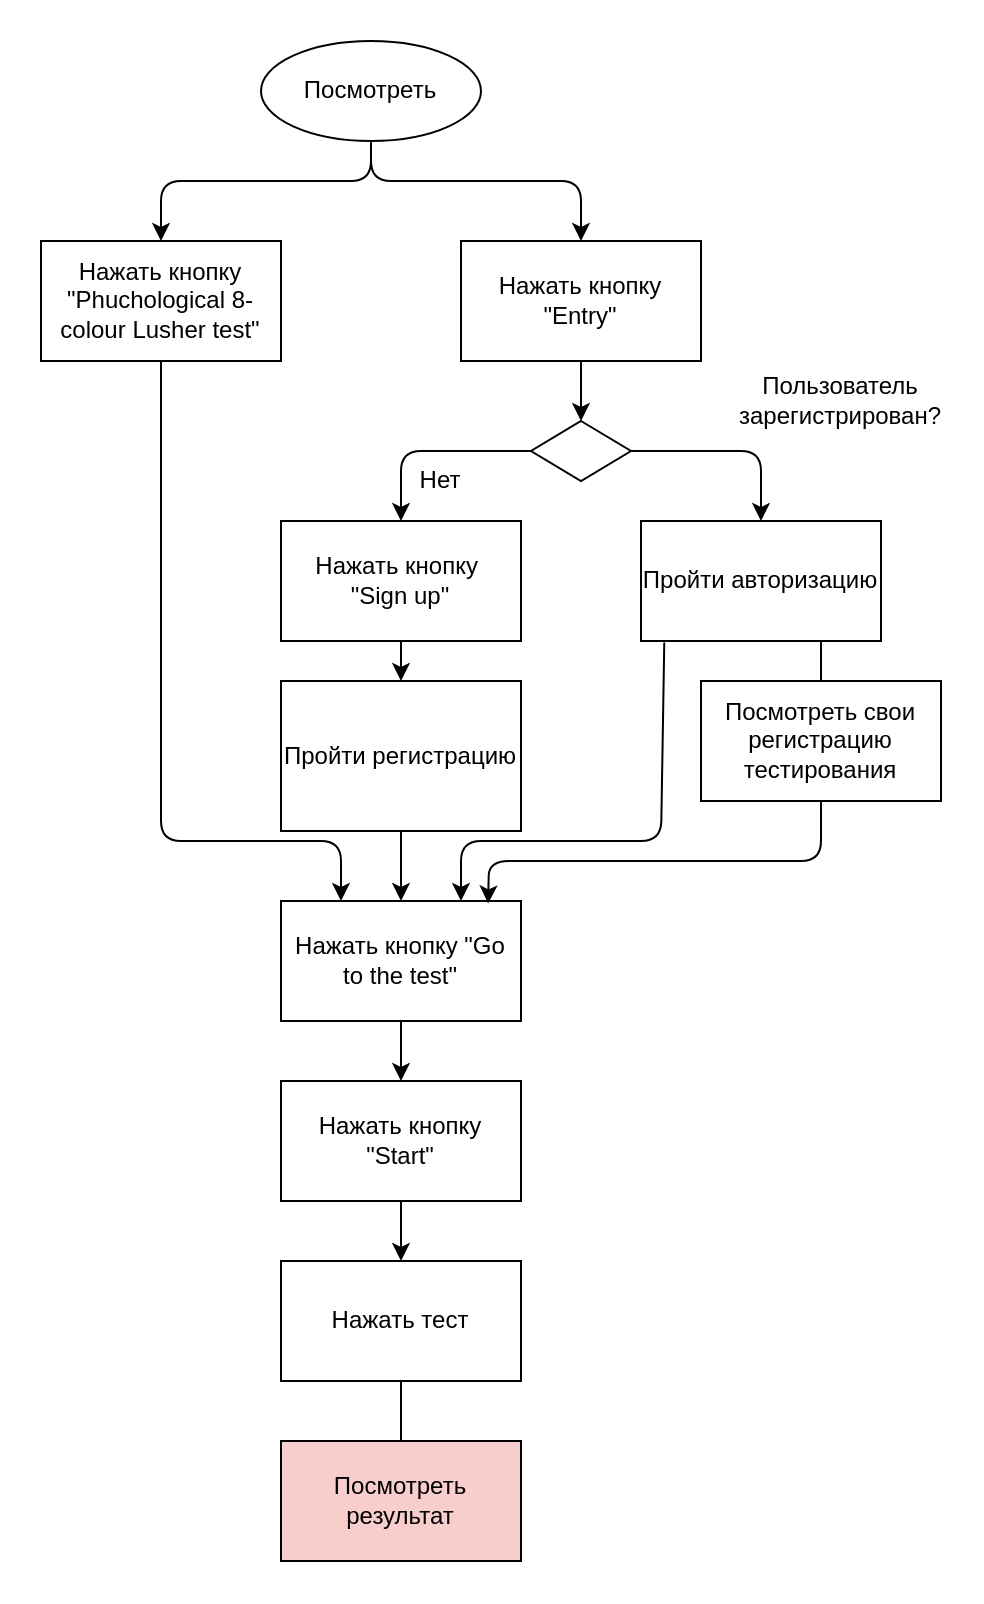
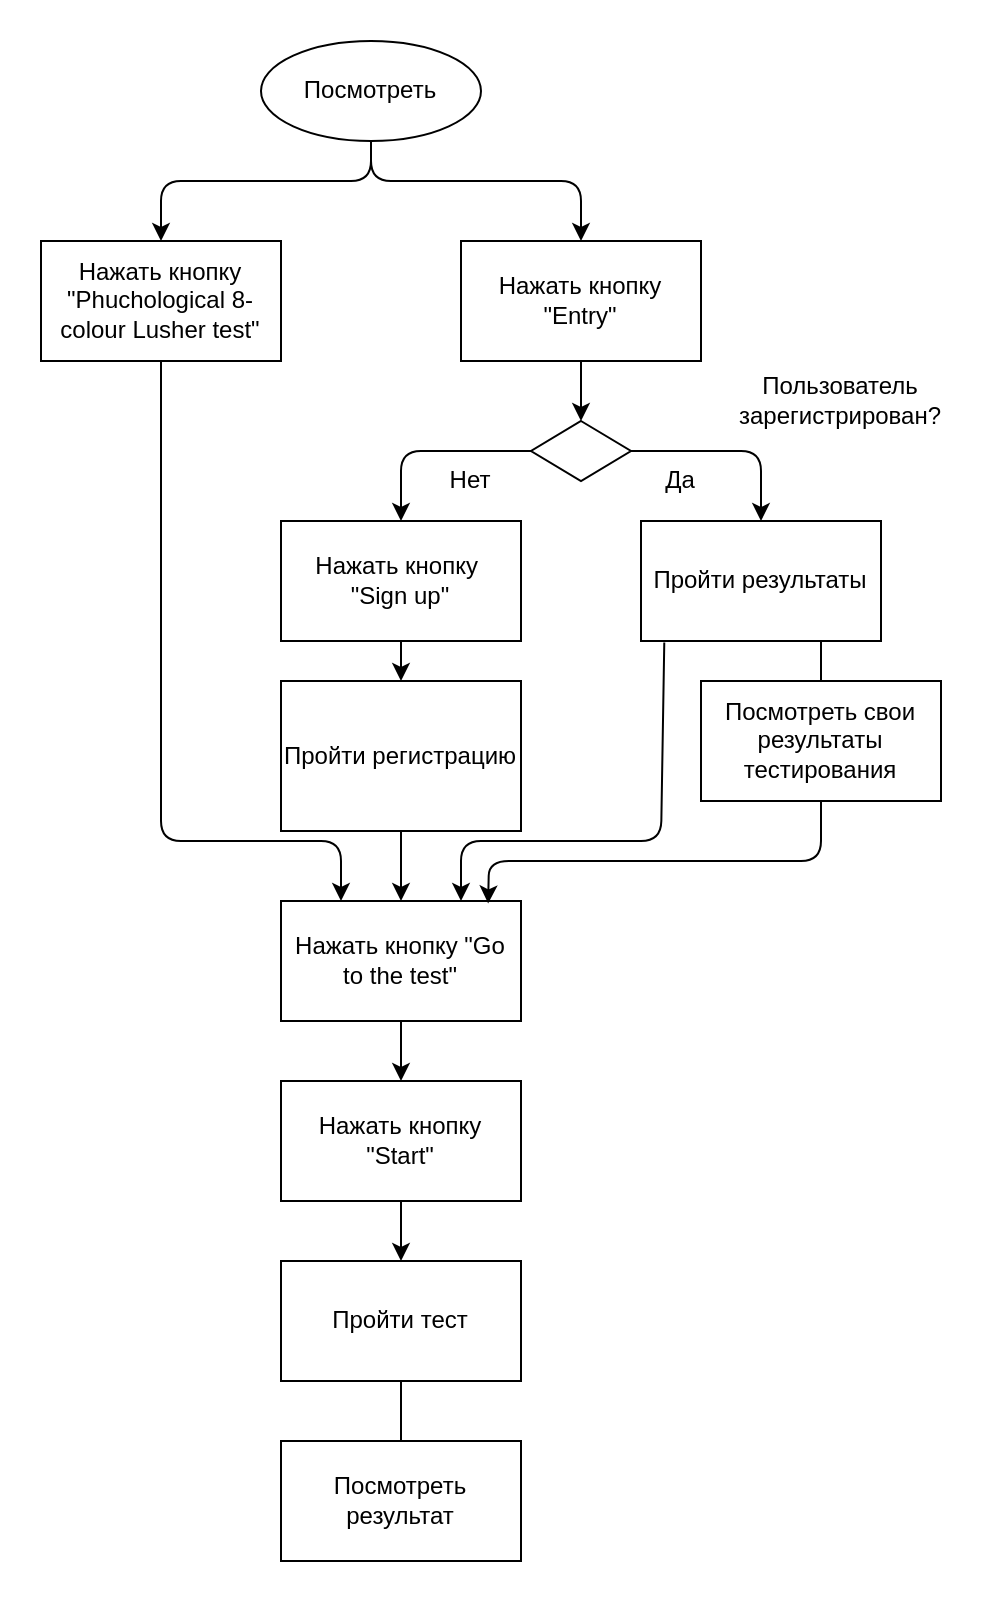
  <mxCell id="0" />
  <mxCell id="1" parent="0" />
  <mxCell id="2" value="Посмотреть" style="ellipse;whiteSpace=wrap;html=1;" vertex="1" parent="1"><mxGeometry x="130" y="20" width="110" height="50" as="geometry" /></mxCell>
  <mxCell id="3" value="Нажать кнопку &quot;Phuchological 8-colour Lusher test&quot;" style="rounded=0;whiteSpace=wrap;html=1;" vertex="1" parent="1"><mxGeometry x="20" y="120" width="120" height="60" as="geometry" /></mxCell>
  <mxCell id="4" value="Нажать кнопку &quot;Entry&quot;" style="rounded=0;whiteSpace=wrap;html=1;" vertex="1" parent="1"><mxGeometry x="230" y="120" width="120" height="60" as="geometry" /></mxCell>
  <mxCell id="5" value="" style="rhombus;whiteSpace=wrap;html=1;" vertex="1" parent="1"><mxGeometry x="265" y="210" width="50" height="30" as="geometry" /></mxCell>
  <mxCell id="6" value="" style="endArrow=classic;html=1;entryX=0.5;entryY=0;entryDx=0;entryDy=0;exitX=0.5;exitY=1;exitDx=0;exitDy=0;" edge="1" parent="1" source="4" target="5"><mxGeometry width="50" height="50" relative="1" as="geometry"><mxPoint x="180" y="230" as="sourcePoint" /><mxPoint x="230" y="180" as="targetPoint" /></mxGeometry></mxCell>
  <mxCell id="7" value="Пользователь зарегистрирован?" style="text;html=1;strokeColor=none;fillColor=none;align=center;verticalAlign=middle;whiteSpace=wrap;rounded=0;" vertex="1" parent="1"><mxGeometry x="400" y="190" width="40" height="20" as="geometry" /></mxCell>
  <mxCell id="8" value="Нажать кнопку&amp;nbsp;&lt;br&gt;&quot;Sign up&quot;" style="rounded=0;whiteSpace=wrap;html=1;" vertex="1" parent="1"><mxGeometry x="140" y="260" width="120" height="60" as="geometry" /></mxCell>
  <mxCell id="9" value="" style="endArrow=classic;html=1;exitX=0;exitY=0.5;exitDx=0;exitDy=0;entryX=0.5;entryY=0;entryDx=0;entryDy=0;" edge="1" parent="1" source="5" target="8"><mxGeometry width="50" height="50" relative="1" as="geometry"><mxPoint x="180" y="210" as="sourcePoint" /><mxPoint x="230" y="160" as="targetPoint" /><Array as="points"><mxPoint x="200" y="225" /></Array></mxGeometry></mxCell>
- <mxCell id="11" value="Пройти авторизацию" style="rounded=0;whiteSpace=wrap;html=1;" vertex="1" parent="1"><mxGeometry x="320" y="260" width="120" height="60" as="geometry" /></mxCell>
+ <mxCell id="10" value="Да" style="text;html=1;strokeColor=none;fillColor=none;align=center;verticalAlign=middle;whiteSpace=wrap;rounded=0;" vertex="1" parent="1"><mxGeometry x="320" y="230" width="40" height="20" as="geometry" /></mxCell>
+ <mxCell id="11" value="Пройти результаты" style="rounded=0;whiteSpace=wrap;html=1;" vertex="1" parent="1"><mxGeometry x="320" y="260" width="120" height="60" as="geometry" /></mxCell>
  <mxCell id="12" value="" style="endArrow=classic;html=1;exitX=1;exitY=0.5;exitDx=0;exitDy=0;entryX=0.5;entryY=0;entryDx=0;entryDy=0;" edge="1" parent="1" source="5" target="11"><mxGeometry width="50" height="50" relative="1" as="geometry"><mxPoint x="180" y="310" as="sourcePoint" /><mxPoint x="230" y="260" as="targetPoint" /><Array as="points"><mxPoint x="380" y="225" /></Array></mxGeometry></mxCell>
- <mxCell id="13" value="Нет" style="text;html=1;strokeColor=none;fillColor=none;align=center;verticalAlign=middle;whiteSpace=wrap;rounded=0;" vertex="1" parent="1"><mxGeometry x="200" y="230" width="40" height="20" as="geometry" /></mxCell>
+ <mxCell id="13" value="Нет" style="text;html=1;strokeColor=none;fillColor=none;align=center;verticalAlign=middle;whiteSpace=wrap;rounded=0;" vertex="1" parent="1"><mxGeometry x="215" y="230" width="40" height="20" as="geometry" /></mxCell>
  <mxCell id="14" value="Нажать кнопку &quot;Go to the test&quot;" style="rounded=0;whiteSpace=wrap;html=1;" vertex="1" parent="1"><mxGeometry x="140" y="450" width="120" height="60" as="geometry" /></mxCell>
  <mxCell id="15" value="Нажать кнопку &quot;Start&quot;" style="rounded=0;whiteSpace=wrap;html=1;" vertex="1" parent="1"><mxGeometry x="140" y="540" width="120" height="60" as="geometry" /></mxCell>
- <mxCell id="16" value="Нажать тест" style="rounded=0;whiteSpace=wrap;html=1;" vertex="1" parent="1"><mxGeometry x="140" y="630" width="120" height="60" as="geometry" /></mxCell>
- <mxCell id="17" value="Посмотреть результат" style="rounded=0;whiteSpace=wrap;html=1;fillColor=#f8cecc;" vertex="1" parent="1"><mxGeometry x="140" y="720" width="120" height="60" as="geometry" /></mxCell>
+ <mxCell id="16" value="Пройти тест" style="rounded=0;whiteSpace=wrap;html=1;" vertex="1" parent="1"><mxGeometry x="140" y="630" width="120" height="60" as="geometry" /></mxCell>
+ <mxCell id="17" value="Посмотреть результат" style="rounded=0;whiteSpace=wrap;html=1;" vertex="1" parent="1"><mxGeometry x="140" y="720" width="120" height="60" as="geometry" /></mxCell>
  <mxCell id="18" value="" style="endArrow=classic;html=1;exitX=0.5;exitY=1;exitDx=0;exitDy=0;" edge="1" parent="1" source="14" target="15"><mxGeometry width="50" height="50" relative="1" as="geometry"><mxPoint x="320" y="720" as="sourcePoint" /><mxPoint x="370" y="670" as="targetPoint" /></mxGeometry></mxCell>
  <mxCell id="19" value="" style="endArrow=classic;html=1;exitX=0.5;exitY=1;exitDx=0;exitDy=0;" edge="1" parent="1" source="15" target="16"><mxGeometry width="50" height="50" relative="1" as="geometry"><mxPoint x="320" y="720" as="sourcePoint" /><mxPoint x="370" y="670" as="targetPoint" /></mxGeometry></mxCell>
  <mxCell id="20" value="" style="endArrow=none;html=1;exitX=0.5;exitY=1;exitDx=0;exitDy=0;entryX=0.5;entryY=0;entryDx=0;entryDy=0;" edge="1" parent="1" source="16" target="17"><mxGeometry width="50" height="50" relative="1" as="geometry"><mxPoint x="320" y="720" as="sourcePoint" /><mxPoint x="370" y="670" as="targetPoint" /></mxGeometry></mxCell>
  <mxCell id="21" value="" style="endArrow=classic;html=1;exitX=0.5;exitY=1;exitDx=0;exitDy=0;entryX=0.5;entryY=0;entryDx=0;entryDy=0;" edge="1" parent="1" source="2" target="4"><mxGeometry width="50" height="50" relative="1" as="geometry"><mxPoint x="180" y="180" as="sourcePoint" /><mxPoint x="230" y="130" as="targetPoint" /><Array as="points"><mxPoint x="185" y="90" /><mxPoint x="290" y="90" /></Array></mxGeometry></mxCell>
  <mxCell id="22" value="" style="endArrow=classic;html=1;exitX=0.5;exitY=1;exitDx=0;exitDy=0;entryX=0.5;entryY=0;entryDx=0;entryDy=0;" edge="1" parent="1" source="2" target="3"><mxGeometry width="50" height="50" relative="1" as="geometry"><mxPoint x="180" y="180" as="sourcePoint" /><mxPoint x="230" y="130" as="targetPoint" /><Array as="points"><mxPoint x="185" y="90" /><mxPoint x="80" y="90" /></Array></mxGeometry></mxCell>
  <mxCell id="23" value="" style="endArrow=classic;html=1;exitX=0.5;exitY=1;exitDx=0;exitDy=0;entryX=0.25;entryY=0;entryDx=0;entryDy=0;" edge="1" parent="1" source="3" target="14"><mxGeometry width="50" height="50" relative="1" as="geometry"><mxPoint x="180" y="280" as="sourcePoint" /><mxPoint x="170" y="430" as="targetPoint" /><Array as="points"><mxPoint x="80" y="420" /><mxPoint x="130" y="420" /><mxPoint x="170" y="420" /></Array></mxGeometry></mxCell>
  <mxCell id="24" value="" style="endArrow=classic;html=1;exitX=0.5;exitY=1;exitDx=0;exitDy=0;entryX=0.5;entryY=0;entryDx=0;entryDy=0;" edge="1" parent="1" source="26" target="14"><mxGeometry width="50" height="50" relative="1" as="geometry"><mxPoint x="180" y="480" as="sourcePoint" /><mxPoint x="230" y="430" as="targetPoint" /><Array as="points"><mxPoint x="200" y="390" /></Array></mxGeometry></mxCell>
  <mxCell id="25" value="" style="endArrow=classic;html=1;exitX=0.097;exitY=1.013;exitDx=0;exitDy=0;entryX=0.75;entryY=0;entryDx=0;entryDy=0;exitPerimeter=0;" edge="1" parent="1" source="11" target="14"><mxGeometry width="50" height="50" relative="1" as="geometry"><mxPoint x="180" y="380" as="sourcePoint" /><mxPoint x="230" y="330" as="targetPoint" /><Array as="points"><mxPoint x="330" y="420" /><mxPoint x="230" y="420" /></Array></mxGeometry></mxCell>
  <mxCell id="26" value="Пройти регистрацию" style="rounded=0;whiteSpace=wrap;html=1;" vertex="1" parent="1"><mxGeometry x="140" y="340" width="120" height="75" as="geometry" /></mxCell>
  <mxCell id="27" value="" style="endArrow=classic;html=1;exitX=0.5;exitY=1;exitDx=0;exitDy=0;entryX=0.5;entryY=0;entryDx=0;entryDy=0;" edge="1" parent="1" source="8" target="26"><mxGeometry width="50" height="50" relative="1" as="geometry"><mxPoint x="200" y="320" as="sourcePoint" /><mxPoint x="200" y="430" as="targetPoint" /><Array as="points" /></mxGeometry></mxCell>
- <mxCell id="28" value="Посмотреть свои регистрацию тестирования" style="rounded=0;whiteSpace=wrap;html=1;" vertex="1" parent="1"><mxGeometry x="350" y="340" width="120" height="60" as="geometry" /></mxCell>
+ <mxCell id="28" value="Посмотреть свои результаты тестирования" style="rounded=0;whiteSpace=wrap;html=1;" vertex="1" parent="1"><mxGeometry x="350" y="340" width="120" height="60" as="geometry" /></mxCell>
  <mxCell id="29" value="" style="endArrow=none;html=1;exitX=0.75;exitY=1;exitDx=0;exitDy=0;entryX=0.5;entryY=0;entryDx=0;entryDy=0;" edge="1" parent="1" source="11" target="28"><mxGeometry width="50" height="50" relative="1" as="geometry"><mxPoint x="230" y="500" as="sourcePoint" /><mxPoint x="280" y="450" as="targetPoint" /><Array as="points" /></mxGeometry></mxCell>
  <mxCell id="30" value="" style="endArrow=classic;html=1;exitX=0.5;exitY=1;exitDx=0;exitDy=0;entryX=0.863;entryY=0.02;entryDx=0;entryDy=0;entryPerimeter=0;" edge="1" parent="1" source="28" target="14"><mxGeometry width="50" height="50" relative="1" as="geometry"><mxPoint x="230" y="500" as="sourcePoint" /><mxPoint x="280" y="450" as="targetPoint" /><Array as="points"><mxPoint x="410" y="430" /><mxPoint x="244" y="430" /></Array></mxGeometry></mxCell>
